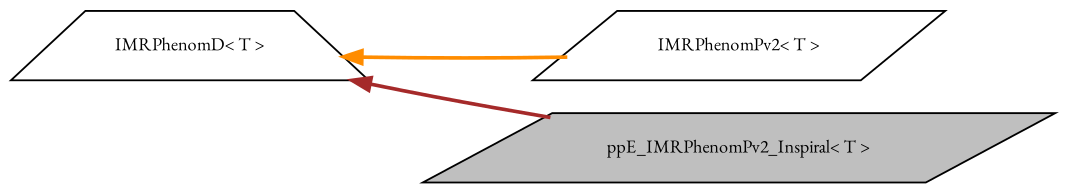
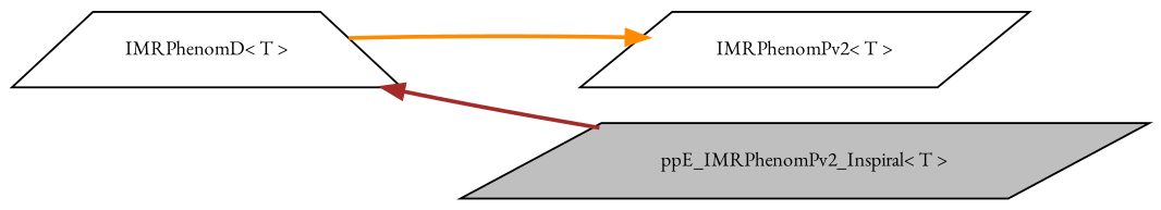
  digraph {
    fontname="EB Garamond"
    rankdir=LR
    node [color=black fillcolor=white fontname="EB Garamond" fontsize=10 shape=parallelogram style=filled]
    edge [dir=back fontname="EB Garamond" fontsize=10 labelfontname=Helvetica labelfontsize=10 style=bold]
    n1 [fillcolor=grey75 fontcolor=black height=0.2 label="ppE_IMRPhenomPv2_Inspiral\< T \>" width=0.4]
    n2 [height=0.2 label="IMRPhenomPv2\< T \>" width=0.4]
    n3 [height=0.2 label="IMRPhenomD\< T \>" shape=trapezium width=0.4]
    n3 -> n1 [color=brown]
-   n3 -> n2 [color=darkorange]
+   n2 -> n3 [color=darkorange]
  }
